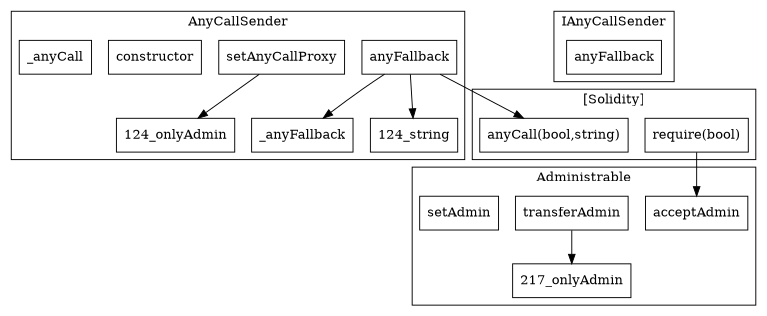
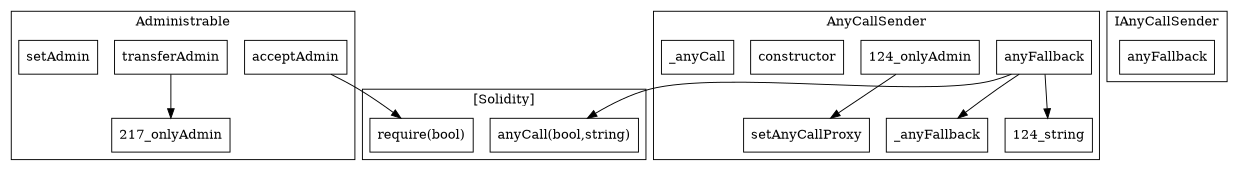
  strict digraph {
    rankdir=TB
    node [shape=box]
    n1 [label=acceptAdmin]
    n2 [label=transferAdmin]
    "217_onlyAdmin"
    n4 [label=setAdmin]
    n5 [label=anyFallback]
    n6 [label=anyFallback]
    n7 [label=_anyFallback]
    n8 [label="124_string"]
    n9 [label=setAnyCallProxy]
    "124_onlyAdmin"
    n11 [label=constructor]
    n12 [label=_anyCall]
    "require(bool)"
    n14 [label="anyCall(bool,string)"]
    subgraph cluster_1 {
      label=Administrable
      n1
      n2
      "217_onlyAdmin"
      n4
    }
    subgraph cluster_2 {
      label=IAnyCallSender
      n5
    }
    subgraph cluster_3 {
      label=AnyCallSender
      n6
      n7
      n8
      n9
      "124_onlyAdmin"
      n11
      n12
    }
    subgraph cluster_4 {
      label="[Solidity]"
      "require(bool)"
      n14
    }
-   "require(bool)" -> n1
+   n1 -> "require(bool)"
    n2 -> "217_onlyAdmin"
    n6 -> n7
    n6 -> n8
    n6 -> n14
-   n9 -> "124_onlyAdmin"
+   "124_onlyAdmin" -> n9
  }
